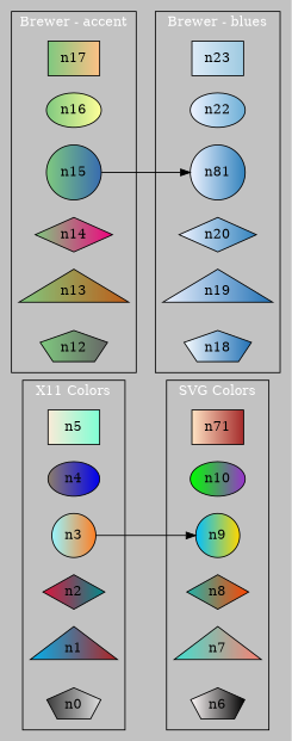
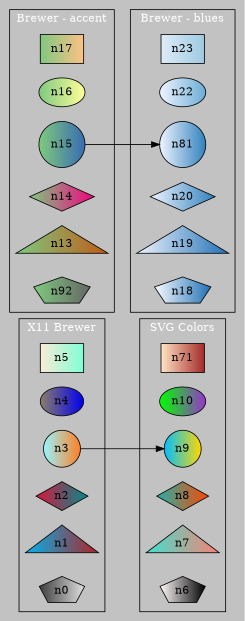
  digraph {
    bgcolor=grey76
    rankdir=LR
    node [shape=box style=filled]
    n5 [fillcolor="antiquewhite:aquamarine"]
    n4 [fillcolor="bisque4:blue2" shape=ellipse]
    n3 [fillcolor="cadetblue1:chocolate1" shape=circle]
    n2 [fillcolor="crimson:cyan4" shape=diamond]
    n1 [fillcolor="deepskyblue2:firebrick" shape=triangle]
    n0 [fillcolor="gray24:gray88" shape=pentagon]
    n11 [fillcolor="bisque:brown" label=n71]
    n10 [fillcolor="green:darkorchid" shape=ellipse]
    n9 [fillcolor="deepskyblue:gold" shape=circle]
    n8 [fillcolor="lightseagreen:orangered" shape=diamond]
    n7 [fillcolor="turquoise:salmon" shape=triangle]
    n6 [fillcolor="snow:black" shape=pentagon]
    n17 [fillcolor="/accent3/1:/accent3/3"]
    n16 [fillcolor="/accent4/1:/accent4/4" shape=ellipse]
    n15 [fillcolor="/accent5/1:/accent5/5" shape=circle]
    n14 [fillcolor="/accent6/1:/accent6/6" shape=diamond]
    n13 [fillcolor="/accent7/1:/accent7/7" shape=triangle]
-   n12 [fillcolor="/accent8/1:/accent8/8" shape=pentagon]
+   n12 [fillcolor="/accent8/1:/accent8/8" shape=pentagon label=n92]
    n23 [fillcolor="/blues3/1:/blues3/2"]
    n22 [fillcolor="/blues4/1:/blues4/3" shape=ellipse]
    n21 [fillcolor="/blues5/1:/blues5/4" label=n81 shape=circle]
    n20 [fillcolor="/blues6/1:/blues6/5" shape=diamond]
    n19 [fillcolor="/blues7/1:/blues7/6" shape=triangle]
    n18 [fillcolor="/blues8/1:/blues8/7" shape=pentagon]
    subgraph cluster_1 {
      fontcolor=white
-     label="X11 Colors"
+     label="X11 Brewer"
      n5
      n4
      n3
      n2
      n1
      n0
    }
    subgraph cluster_2 {
      fontcolor=white
      label="SVG Colors"
      n11
      n10
      n9
      n8
      n7
      n6
    }
    subgraph cluster_3 {
      fontcolor=white
      label="Brewer - accent"
      n17
      n16
      n15
      n14
      n13
      n12
    }
    subgraph cluster_4 {
      fontcolor=white
      label="Brewer - blues"
      n23
      n22
      n21
      n20
      n19
      n18
    }
    n3 -> n9
    n15 -> n21
  }
